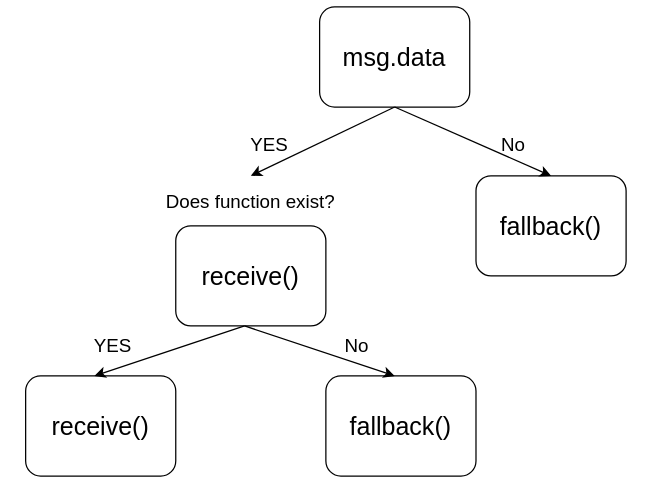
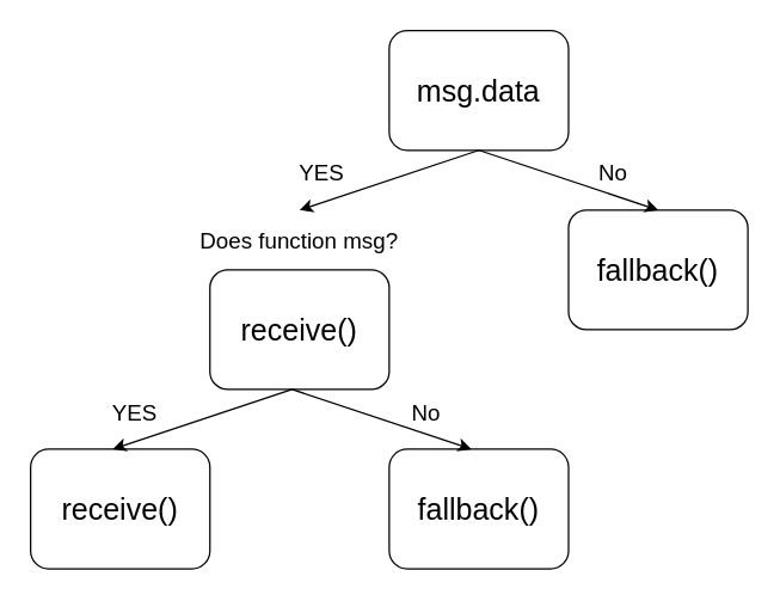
  <mxCell id="0" />
  <mxCell id="1" parent="0" />
- <mxCell id="2" value="&lt;font style=&quot;font-size: 20px;&quot;&gt;msg.data&lt;/font&gt;" style="rounded=1;whiteSpace=wrap;html=1;" vertex="1" parent="1"><mxGeometry x="255" y="5" width="120" height="80" as="geometry" /></mxCell>
+ <mxCell id="2" value="&lt;font style=&quot;font-size: 20px;&quot;&gt;msg.data&lt;/font&gt;" style="rounded=1;whiteSpace=wrap;html=1;" vertex="1" parent="1"><mxGeometry x="260" y="20" width="120" height="80" as="geometry" /></mxCell>
  <mxCell id="3" value="&lt;font style=&quot;font-size: 20px;&quot;&gt;receive()&lt;/font&gt;" style="rounded=1;whiteSpace=wrap;html=1;" vertex="1" parent="1"><mxGeometry x="140" y="180" width="120" height="80" as="geometry" /></mxCell>
  <mxCell id="4" value="" style="endArrow=classic;html=1;rounded=0;exitX=0.5;exitY=1;exitDx=0;exitDy=0;" edge="1" parent="1" source="2"><mxGeometry width="50" height="50" relative="1" as="geometry"><mxPoint x="310" y="60" as="sourcePoint" /><mxPoint x="200" y="140" as="targetPoint" /></mxGeometry></mxCell>
- <mxCell id="5" value="&lt;font style=&quot;font-size: 15px;&quot;&gt;Does function exist?&lt;/font&gt;" style="text;html=1;strokeColor=none;fillColor=none;align=center;verticalAlign=middle;whiteSpace=wrap;rounded=0;" vertex="1" parent="1"><mxGeometry x="125" y="140" width="150" height="40" as="geometry" /></mxCell>
+ <mxCell id="5" value="&lt;font style=&quot;font-size: 15px;&quot;&gt;Does function msg?&lt;/font&gt;" style="text;html=1;strokeColor=none;fillColor=none;align=center;verticalAlign=middle;whiteSpace=wrap;rounded=0;" vertex="1" parent="1"><mxGeometry x="125" y="140" width="150" height="40" as="geometry" /></mxCell>
  <mxCell id="6" value="&lt;span style=&quot;font-size: 15px;&quot;&gt;YES&lt;/span&gt;" style="text;html=1;strokeColor=none;fillColor=none;align=center;verticalAlign=middle;whiteSpace=wrap;rounded=0;" vertex="1" parent="1"><mxGeometry x="185" y="100" width="60" height="30" as="geometry" /></mxCell>
  <mxCell id="7" value="&lt;font style=&quot;font-size: 20px;&quot;&gt;fallback()&lt;/font&gt;" style="rounded=1;whiteSpace=wrap;html=1;" vertex="1" parent="1"><mxGeometry x="380" y="140" width="120" height="80" as="geometry" /></mxCell>
  <mxCell id="8" value="" style="endArrow=classic;html=1;rounded=0;exitX=0.5;exitY=1;exitDx=0;exitDy=0;" edge="1" parent="1" source="2"><mxGeometry width="50" height="50" relative="1" as="geometry"><mxPoint x="540" y="100" as="sourcePoint" /><mxPoint x="440" y="140" as="targetPoint" /></mxGeometry></mxCell>
  <mxCell id="9" value="&lt;span style=&quot;font-size: 15px;&quot;&gt;No&lt;/span&gt;" style="text;html=1;strokeColor=none;fillColor=none;align=center;verticalAlign=middle;whiteSpace=wrap;rounded=0;" vertex="1" parent="1"><mxGeometry x="380" y="100" width="60" height="30" as="geometry" /></mxCell>
  <mxCell id="10" value="&lt;font style=&quot;font-size: 20px;&quot;&gt;receive()&lt;/font&gt;" style="rounded=1;whiteSpace=wrap;html=1;" vertex="1" parent="1"><mxGeometry x="20" y="300" width="120" height="80" as="geometry" /></mxCell>
  <mxCell id="11" value="&lt;font style=&quot;font-size: 20px;&quot;&gt;fallback()&lt;/font&gt;" style="rounded=1;whiteSpace=wrap;html=1;" vertex="1" parent="1"><mxGeometry x="260" y="300" width="120" height="80" as="geometry" /></mxCell>
  <mxCell id="12" value="" style="endArrow=classic;html=1;rounded=0;exitX=0.5;exitY=1;exitDx=0;exitDy=0;" edge="1" parent="1"><mxGeometry width="50" height="50" relative="1" as="geometry"><mxPoint x="195" y="260" as="sourcePoint" /><mxPoint x="75" y="300" as="targetPoint" /></mxGeometry></mxCell>
  <mxCell id="13" value="&lt;span style=&quot;font-size: 15px;&quot;&gt;YES&lt;/span&gt;" style="text;html=1;strokeColor=none;fillColor=none;align=center;verticalAlign=middle;whiteSpace=wrap;rounded=0;" vertex="1" parent="1"><mxGeometry x="60" y="260" width="60" height="30" as="geometry" /></mxCell>
  <mxCell id="14" value="" style="endArrow=classic;html=1;rounded=0;exitX=0.5;exitY=1;exitDx=0;exitDy=0;" edge="1" parent="1"><mxGeometry width="50" height="50" relative="1" as="geometry"><mxPoint x="195" y="260" as="sourcePoint" /><mxPoint x="315" y="300" as="targetPoint" /></mxGeometry></mxCell>
  <mxCell id="15" value="&lt;span style=&quot;font-size: 15px;&quot;&gt;No&lt;/span&gt;" style="text;html=1;strokeColor=none;fillColor=none;align=center;verticalAlign=middle;whiteSpace=wrap;rounded=0;" vertex="1" parent="1"><mxGeometry x="255" y="260" width="60" height="30" as="geometry" /></mxCell>
